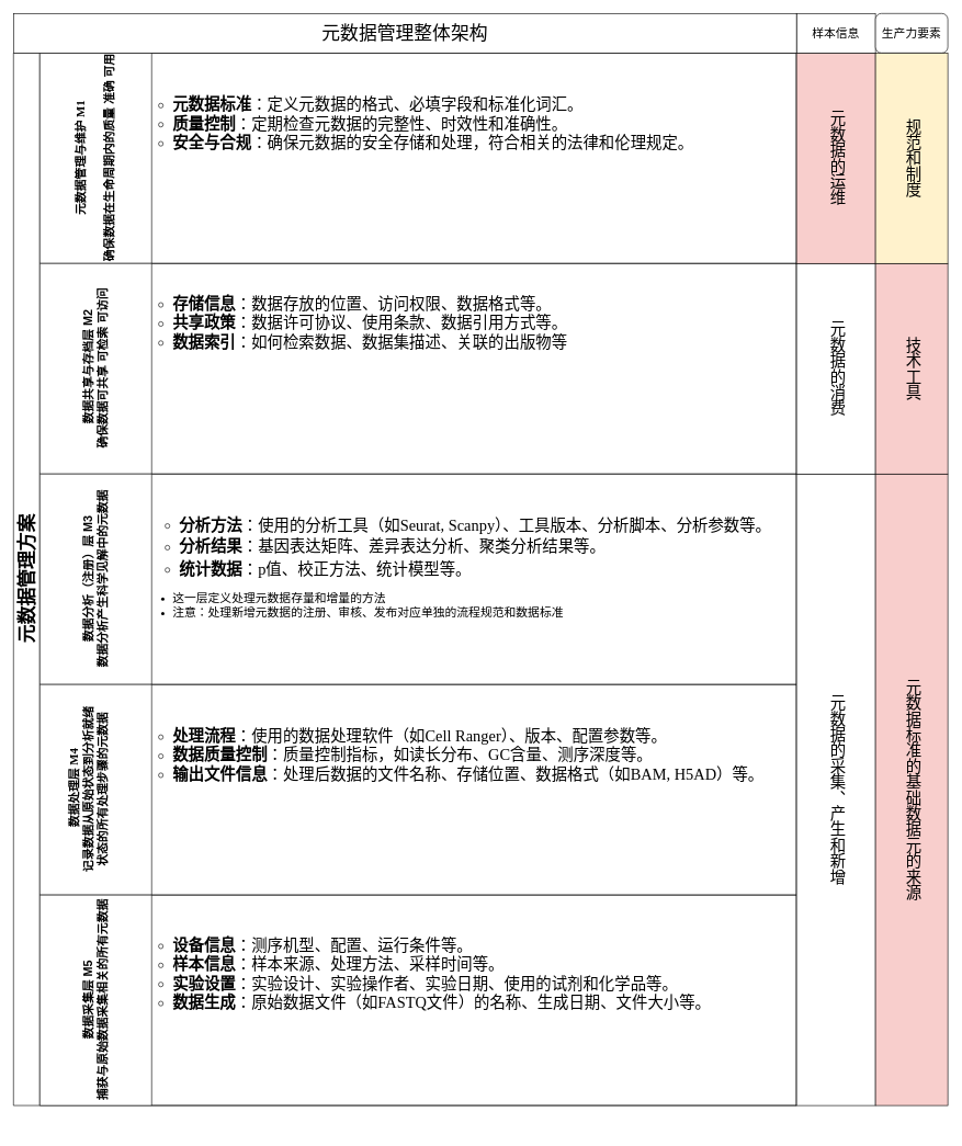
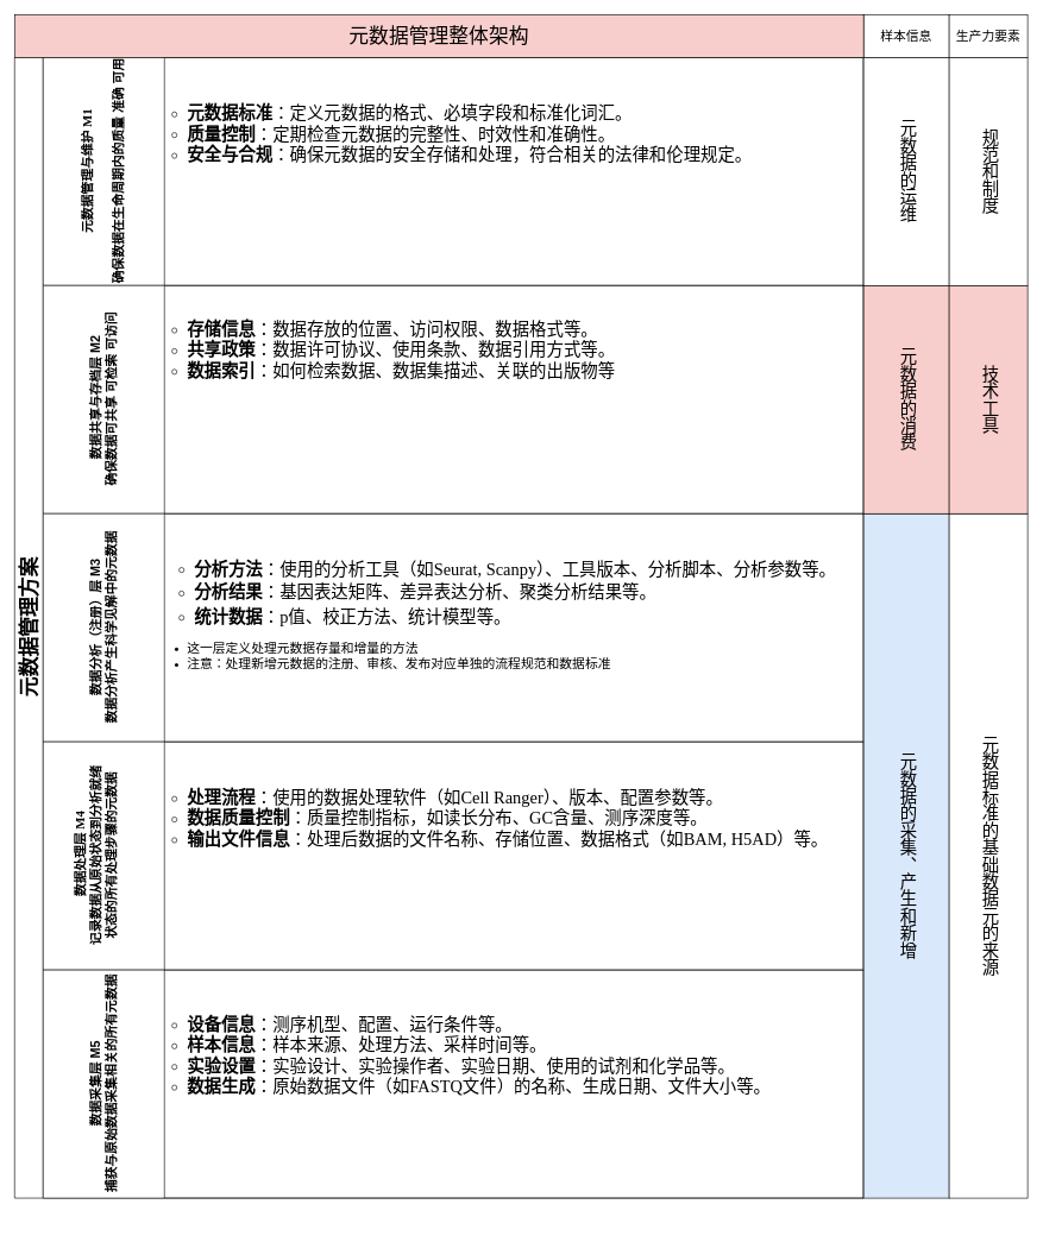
  <mxCell id="0" />
  <mxCell id="1" parent="0" />
  <mxCell id="2" value="元数据管理方案" style="swimlane;childLayout=stackLayout;resizeParent=1;resizeParentMax=0;horizontal=0;startSize=40;horizontalStack=0;html=1;fontSize=28;" vertex="1" parent="1"><mxGeometry x="20" y="80" width="1190" height="1600" as="geometry" /></mxCell>
  <mxCell id="3" value="&lt;br style=&quot;font-size: 18px;&quot;&gt;&lt;br style=&quot;font-size: 18px;&quot;&gt;&lt;br style=&quot;font-size: 18px;&quot;&gt;&lt;p style=&quot;margin: 0in; font-family: &amp;quot;Microsoft YaHei&amp;quot;; font-size: 18px;&quot;&gt;&lt;span style=&quot;font-weight: bold; font-size: 18px;&quot;&gt;元数据管理与维护 M1&lt;br style=&quot;font-size: 18px;&quot;&gt;&lt;/span&gt;&lt;/p&gt;&lt;br style=&quot;font-size: 18px;&quot;&gt;确保数据在生命周期内的质量 准确 可用&lt;br style=&quot;font-size: 18px;&quot;&gt;&lt;br style=&quot;font-size: 18px;&quot;&gt;&lt;br style=&quot;font-size: 18px;&quot;&gt;&lt;div style=&quot;font-size: 18px;&quot;&gt;&lt;br style=&quot;font-size: 18px;&quot;&gt;&lt;/div&gt;" style="swimlane;startSize=170;horizontal=0;html=1;fontSize=18;" vertex="1" parent="2"><mxGeometry x="40" width="1150" height="320" as="geometry" /></mxCell>
  <mxCell id="4" value="&lt;div align=&quot;left&quot; style=&quot;font-size: 24px;&quot;&gt;&lt;ul type=&quot;circle&quot; style=&quot;direction: ltr; unicode-bidi: embed; margin-top: 0in; font-size: 24px;&quot;&gt;&lt;li style=&quot;margin-top: 0px; margin-bottom: 0px; vertical-align: middle; font-size: 24px;&quot;&gt;&lt;span style=&quot;font-weight: bold; font-family: &amp;quot;Microsoft YaHei&amp;quot;; font-size: 24px;&quot;&gt;元数据标准&lt;/span&gt;&lt;span style=&quot;font-family: &amp;quot;Microsoft YaHei&amp;quot;; font-size: 24px;&quot;&gt;：定义元数据的格式、必填字段和标准化词汇。&lt;/span&gt;&lt;/li&gt;&lt;li style=&quot;margin-top: 0px; margin-bottom: 0px; vertical-align: middle; font-size: 24px;&quot;&gt;&lt;span style=&quot;font-weight: bold; font-family: &amp;quot;Microsoft YaHei&amp;quot;; font-size: 24px;&quot;&gt;质量控制&lt;/span&gt;&lt;span style=&quot;font-family: &amp;quot;Microsoft YaHei&amp;quot;; font-size: 24px;&quot;&gt;：定期检查元数据的完整性、时效性和准确性。&lt;/span&gt;&lt;/li&gt;&lt;li style=&quot;margin-top: 0px; margin-bottom: 0px; vertical-align: middle; font-size: 24px;&quot;&gt;&lt;span style=&quot;font-weight: bold; font-family: &amp;quot;Microsoft YaHei&amp;quot;; font-size: 24px;&quot;&gt;安全与合规&lt;/span&gt;&lt;span style=&quot;font-family: &amp;quot;Microsoft YaHei&amp;quot;; font-size: 24px;&quot;&gt;：确保元数据的安全存储和处理，符合相关的法律和伦理规定。&lt;/span&gt;&lt;/li&gt;&lt;/ul&gt;&lt;/div&gt;" style="text;html=1;align=left;verticalAlign=middle;resizable=0;points=[];autosize=1;strokeColor=none;fillColor=none;fontSize=24;" vertex="1" parent="3"><mxGeometry x="160" y="55" width="860" height="130" as="geometry" /></mxCell>
  <mxCell id="5" value="&lt;font style=&quot;font-size: 18px;&quot;&gt;&lt;br&gt;&lt;font style=&quot;font-size: 18px;&quot;&gt;&lt;br&gt;&lt;font style=&quot;font-size: 18px;&quot;&gt;&lt;br&gt;&lt;font style=&quot;font-size: 18px;&quot;&gt;&lt;br&gt;&lt;br&gt;&lt;/font&gt;&lt;/font&gt;&lt;/font&gt;&lt;/font&gt;&lt;p style=&quot;margin: 0in; font-size: 18px;&quot;&gt;&lt;font style=&quot;font-size: 18px;&quot;&gt;&lt;span style=&quot;font-weight:bold;font-family:Calibri&quot;&gt;&lt;span style=&quot;mso-spacerun:yes&quot;&gt;&amp;nbsp;&lt;/span&gt;&lt;/span&gt;&lt;span style=&quot;font-weight:bold;&lt;br/&gt;font-family:&amp;quot;Microsoft YaHei&amp;quot;&quot;&gt;数据共享与存档层 M2&lt;/span&gt;&lt;/font&gt;&lt;/p&gt;&lt;p style=&quot;margin: 0in; font-size: 18px;&quot;&gt;&lt;font style=&quot;font-size: 18px;&quot;&gt;&lt;span style=&quot;font-weight:bold;&lt;br/&gt;font-family:&amp;quot;Microsoft YaHei&amp;quot;&quot;&gt;确保数据可共享 可检索 可访问&lt;br&gt;&lt;/span&gt;&lt;/font&gt;&lt;/p&gt;&lt;font style=&quot;font-size: 18px;&quot;&gt;&lt;br&gt;&lt;br&gt;&lt;br&gt;&lt;br&gt;&lt;/font&gt;&lt;div style=&quot;font-size: 18px;&quot;&gt;&lt;font style=&quot;font-size: 18px;&quot;&gt;&lt;br&gt;&lt;/font&gt;&lt;/div&gt;" style="swimlane;startSize=170;horizontal=0;html=1;align=center;verticalAlign=middle;" vertex="1" parent="2"><mxGeometry x="40" y="320" width="1150" height="320" as="geometry" /></mxCell>
  <mxCell id="6" value="&lt;div align=&quot;left&quot; style=&quot;font-size: 24px;&quot;&gt;&lt;ul type=&quot;circle&quot; style=&quot;direction: ltr; unicode-bidi: embed; margin-top: 0in; font-size: 24px;&quot;&gt;&lt;li style=&quot;margin-top: 0px; margin-bottom: 0px; vertical-align: middle; font-size: 24px;&quot;&gt;&lt;span style=&quot;font-weight: bold; font-family: &amp;quot;Microsoft YaHei&amp;quot;; font-size: 24px;&quot;&gt;存储信息&lt;/span&gt;&lt;span style=&quot;font-family: &amp;quot;Microsoft YaHei&amp;quot;; font-size: 24px;&quot;&gt;：数据存放的位置、访问权限、数据格式等。&lt;/span&gt;&lt;/li&gt;&lt;li style=&quot;margin-top: 0px; margin-bottom: 0px; vertical-align: middle; font-size: 24px;&quot;&gt;&lt;span style=&quot;font-weight: bold; font-family: &amp;quot;Microsoft YaHei&amp;quot;; font-size: 24px;&quot;&gt;共享政策&lt;/span&gt;&lt;span style=&quot;font-family: &amp;quot;Microsoft YaHei&amp;quot;; font-size: 24px;&quot;&gt;：数据许可协议、使用条款、数据引用方式等。&lt;/span&gt;&lt;/li&gt;&lt;li style=&quot;margin-top: 0px; margin-bottom: 0px; vertical-align: middle; font-size: 24px;&quot;&gt;&lt;span style=&quot;font-weight: bold; font-family: &amp;quot;Microsoft YaHei&amp;quot;; font-size: 24px;&quot;&gt;数据索引&lt;/span&gt;&lt;span style=&quot;font-family: &amp;quot;Microsoft YaHei&amp;quot;; font-size: 24px;&quot;&gt;：如何检索数据、数据集描述、关联的出版物等&lt;/span&gt;&lt;/li&gt;&lt;/ul&gt;&lt;/div&gt;" style="text;html=1;align=left;verticalAlign=middle;resizable=0;points=[];autosize=1;strokeColor=none;fillColor=none;fontSize=24;" vertex="1" parent="5"><mxGeometry x="160" y="37.5" width="660" height="130" as="geometry" /></mxCell>
  <mxCell id="7" value="&lt;div style=&quot;font-size: 18px;&quot;&gt;数据分析（注册）层 M3&lt;/div&gt;&lt;div style=&quot;font-size: 18px;&quot;&gt;数据分析产生科学见解中的元数据&lt;br style=&quot;font-size: 18px;&quot;&gt;&lt;/div&gt;" style="swimlane;startSize=170;horizontal=0;html=1;fontSize=18;" vertex="1" parent="2"><mxGeometry x="40" y="640" width="1150" height="320" as="geometry" /></mxCell>
  <mxCell id="8" value="&lt;div align=&quot;left&quot; style=&quot;font-size: 24px;&quot;&gt;&lt;ul type=&quot;circle&quot; style=&quot;direction: ltr; unicode-bidi: embed; margin-top: 0in; line-height: 70%; font-size: 24px;&quot;&gt; &lt;li style=&quot;margin-top: 0px; margin-bottom: 0px; vertical-align: middle; font-size: 24px;&quot;&gt;&lt;font style=&quot;font-size: 24px;&quot;&gt;&lt;span style=&quot;font-weight: bold; font-family: &amp;quot;Microsoft YaHei&amp;quot;; font-size: 24px;&quot;&gt;分析方法&lt;/span&gt;&lt;span style=&quot;font-family: &amp;quot;Microsoft YaHei&amp;quot;; font-size: 24px;&quot;&gt;：使用的分析工具（如&lt;/span&gt;&lt;span style=&quot;font-family: Calibri; font-size: 24px;&quot;&gt;Seurat, Scanpy&lt;/span&gt;&lt;span style=&quot;font-family: &amp;quot;Microsoft YaHei&amp;quot;; font-size: 24px;&quot;&gt;）、工具版本、分析脚本、分析参数等。&lt;/span&gt;&lt;/font&gt;&lt;/li&gt;&lt;font style=&quot;font-size: 24px;&quot;&gt;&lt;br style=&quot;font-size: 24px;&quot;&gt;&lt;/font&gt; &lt;li style=&quot;margin-top: 0px; margin-bottom: 0px; vertical-align: middle; font-size: 24px;&quot;&gt;&lt;font style=&quot;font-size: 24px;&quot;&gt;&lt;span style=&quot;font-weight: bold; font-family: &amp;quot;Microsoft YaHei&amp;quot;; font-size: 24px;&quot;&gt;分析结果&lt;/span&gt;&lt;span style=&quot;font-family: &amp;quot;Microsoft YaHei&amp;quot;; font-size: 24px;&quot;&gt;：基因表达矩阵、差异表达分析、聚类分析结果等。&lt;/span&gt;&lt;/font&gt;&lt;/li&gt;&lt;font style=&quot;font-size: 24px;&quot;&gt;&lt;br style=&quot;font-size: 24px;&quot;&gt;&lt;/font&gt; &lt;li style=&quot;margin-top: 0px; margin-bottom: 0px; vertical-align: middle; font-size: 24px;&quot;&gt;&lt;font style=&quot;font-size: 24px;&quot;&gt;&lt;span style=&quot;font-weight: bold; font-family: &amp;quot;Microsoft YaHei&amp;quot;; font-size: 24px;&quot;&gt;统计数据&lt;/span&gt;&lt;span style=&quot;font-family: &amp;quot;Microsoft YaHei&amp;quot;; font-size: 24px;&quot;&gt;：&lt;/span&gt;&lt;span style=&quot;font-family: Calibri; font-size: 24px;&quot;&gt;p&lt;/span&gt;&lt;span style=&quot;font-family: &amp;quot;Microsoft YaHei&amp;quot;; font-size: 24px;&quot;&gt;值、校正方法、统计模型等。&lt;/span&gt;&lt;/font&gt;&lt;/li&gt;&lt;/ul&gt;&lt;/div&gt;" style="text;html=1;align=left;verticalAlign=middle;resizable=0;points=[];autosize=1;strokeColor=none;fillColor=none;fontSize=24;" vertex="1" parent="7"><mxGeometry x="170" y="57.5" width="1000" height="130" as="geometry" /></mxCell>
  <mxCell id="9" value="&lt;ul style=&quot;font-size: 18px;&quot;&gt;&lt;li align=&quot;left&quot; style=&quot;font-size: 18px;&quot;&gt;这一层定义处理元数据存量和增量的方法&lt;/li&gt;&lt;li align=&quot;left&quot; style=&quot;font-size: 18px;&quot;&gt;注意：处理新增元数据的注册、审核、发布对应单独的流程规范和数据标准&lt;br&gt;&lt;/li&gt;&lt;/ul&gt;" style="text;html=1;align=left;verticalAlign=middle;resizable=0;points=[];autosize=1;strokeColor=none;fillColor=none;fontSize=18;" vertex="1" parent="7"><mxGeometry x="160" y="150" width="660" height="100" as="geometry" /></mxCell>
  <mxCell id="10" value="&lt;font style=&quot;font-size: 18px;&quot;&gt;&lt;br style=&quot;font-size: 18px;&quot;&gt;&lt;/font&gt;&lt;p style=&quot;margin: 0in; font-size: 18px;&quot;&gt;&lt;font style=&quot;font-size: 18px;&quot;&gt;&lt;span style=&quot;font-weight: bold; font-family: Calibri; font-size: 18px;&quot;&gt;&amp;nbsp;&lt;/span&gt;&lt;span style=&quot;font-family: &amp;quot;Microsoft YaHei&amp;quot;; font-size: 18px;&quot;&gt;数据处理层 M4&lt;/span&gt;&lt;/font&gt;&lt;/p&gt;&lt;p style=&quot;margin: 0in; font-size: 18px;&quot;&gt;&lt;font style=&quot;font-size: 18px;&quot;&gt;记录数据从原始状态到分析就绪&lt;/font&gt;&lt;/p&gt;&lt;p style=&quot;margin: 0in; font-size: 18px;&quot;&gt;&lt;font style=&quot;font-size: 18px;&quot;&gt;状态的所有处理步骤的元数据&lt;/font&gt;&lt;/p&gt;&lt;font style=&quot;font-size: 18px;&quot;&gt;&lt;br style=&quot;font-size: 18px;&quot;&gt;&lt;/font&gt;&lt;div style=&quot;font-size: 18px;&quot;&gt;&lt;font style=&quot;font-size: 18px;&quot;&gt;&lt;br style=&quot;font-size: 18px;&quot;&gt;&lt;/font&gt;&lt;/div&gt;" style="swimlane;startSize=170;horizontal=0;html=1;fontSize=18;" vertex="1" parent="2"><mxGeometry x="40" y="960" width="1150" height="320" as="geometry" /></mxCell>
  <mxCell id="11" value="&lt;div align=&quot;left&quot; style=&quot;font-size: 24px;&quot;&gt;&lt;ul type=&quot;circle&quot; style=&quot;direction: ltr; unicode-bidi: embed; margin-top: 0in; font-size: 24px;&quot;&gt;&lt;li style=&quot;margin-top: 0px; margin-bottom: 0px; vertical-align: middle; font-size: 24px;&quot;&gt;&lt;span style=&quot;font-weight: bold; font-family: &amp;quot;Microsoft YaHei&amp;quot;; font-size: 24px;&quot;&gt;处理流程&lt;/span&gt;&lt;span style=&quot;font-family: &amp;quot;Microsoft YaHei&amp;quot;; font-size: 24px;&quot;&gt;：使用的数据处理软件（如&lt;/span&gt;&lt;span style=&quot;font-family: Calibri; font-size: 24px;&quot;&gt;Cell Ranger&lt;/span&gt;&lt;span style=&quot;font-family: &amp;quot;Microsoft YaHei&amp;quot;; font-size: 24px;&quot;&gt;）、版本、配置参数等。&lt;/span&gt;&lt;/li&gt;&lt;li style=&quot;margin-top: 0px; margin-bottom: 0px; vertical-align: middle; font-size: 24px;&quot;&gt;&lt;span style=&quot;font-weight: bold; font-family: &amp;quot;Microsoft YaHei&amp;quot;; font-size: 24px;&quot;&gt;数据质量控制&lt;/span&gt;&lt;span style=&quot;font-family: &amp;quot;Microsoft YaHei&amp;quot;; font-size: 24px;&quot;&gt;：质量控制指标，如读长分布、&lt;/span&gt;&lt;span style=&quot;font-family: Calibri; font-size: 24px;&quot;&gt;GC&lt;/span&gt;&lt;span style=&quot;font-family: &amp;quot;Microsoft YaHei&amp;quot;; font-size: 24px;&quot;&gt;含量、测序深度等。&lt;/span&gt;&lt;/li&gt;&lt;li style=&quot;margin-top: 0px; margin-bottom: 0px; vertical-align: middle; font-size: 24px;&quot;&gt;&lt;span style=&quot;font-weight: bold; font-family: &amp;quot;Microsoft YaHei&amp;quot;; font-size: 24px;&quot;&gt;输出文件信息&lt;/span&gt;&lt;span style=&quot;font-family: &amp;quot;Microsoft YaHei&amp;quot;; font-size: 24px;&quot;&gt;：处理后数据的文件名称、存储位置、数据格式（如&lt;/span&gt;&lt;span style=&quot;font-family: Calibri; font-size: 24px;&quot;&gt;BAM, H5AD&lt;/span&gt;&lt;span style=&quot;font-family: &amp;quot;Microsoft YaHei&amp;quot;; font-size: 24px;&quot;&gt;）等。&lt;/span&gt;&lt;/li&gt;&lt;/ul&gt;&lt;/div&gt;" style="text;html=1;align=left;verticalAlign=middle;resizable=0;points=[];autosize=1;strokeColor=none;fillColor=none;fontSize=24;" vertex="1" parent="10"><mxGeometry x="160" y="55" width="960" height="130" as="geometry" /></mxCell>
  <mxCell id="12" value="&lt;div style=&quot;font-size: 18px;&quot;&gt; 数据采集层 M5&lt;/div&gt;&lt;div style=&quot;font-size: 18px;&quot;&gt;捕获与原始数据采集相关的所有元数据&lt;/div&gt;" style="swimlane;startSize=170;horizontal=0;html=1;fontSize=18;" vertex="1" parent="2"><mxGeometry x="40" y="1280" width="1150" height="320" as="geometry" /></mxCell>
  <mxCell id="13" value="&lt;div align=&quot;left&quot; style=&quot;font-size: 24px;&quot;&gt;&lt;br style=&quot;font-size: 24px;&quot;&gt;&lt;ul type=&quot;circle&quot; style=&quot;direction: ltr; unicode-bidi: embed; margin-top: 0in; font-size: 24px;&quot;&gt;&lt;li style=&quot;margin-top: 0px; margin-bottom: 0px; vertical-align: middle; font-size: 24px;&quot;&gt;&lt;div style=&quot;font-size: 24px;&quot;&gt;&lt;span style=&quot;font-weight: bold; font-family: &amp;quot;Microsoft YaHei&amp;quot;; font-size: 24px;&quot;&gt;设备信息&lt;/span&gt;&lt;span style=&quot;font-family: &amp;quot;Microsoft YaHei&amp;quot;; font-size: 24px;&quot;&gt;：测序机型、配置、运行条件等。&lt;/span&gt;&lt;/div&gt;&lt;/li&gt;&lt;li style=&quot;margin-top: 0px; margin-bottom: 0px; vertical-align: middle; font-size: 24px;&quot;&gt;&lt;span style=&quot;font-weight: bold; font-family: &amp;quot;Microsoft YaHei&amp;quot;; font-size: 24px;&quot;&gt;样本信息&lt;/span&gt;&lt;span style=&quot;font-family: &amp;quot;Microsoft YaHei&amp;quot;; font-size: 24px;&quot;&gt;：样本来源、处理方法、采样时间等。&lt;/span&gt;&lt;/li&gt;&lt;li style=&quot;margin-top: 0px; margin-bottom: 0px; vertical-align: middle; font-size: 24px;&quot;&gt;&lt;span style=&quot;font-weight: bold; font-family: &amp;quot;Microsoft YaHei&amp;quot;; font-size: 24px;&quot;&gt;实验设置&lt;/span&gt;&lt;span style=&quot;font-family: &amp;quot;Microsoft YaHei&amp;quot;; font-size: 24px;&quot;&gt;：实验设计、实验操作者、实验日期、使用的试剂和化学品等。&lt;/span&gt;&lt;/li&gt;&lt;li style=&quot;margin-top: 0px; margin-bottom: 0px; vertical-align: middle; font-size: 24px;&quot;&gt;&lt;span style=&quot;font-weight: bold; font-family: &amp;quot;Microsoft YaHei&amp;quot;; font-size: 24px;&quot;&gt;数据生成&lt;/span&gt;&lt;span style=&quot;font-family: &amp;quot;Microsoft YaHei&amp;quot;; font-size: 24px;&quot;&gt;：原始数据文件（如&lt;/span&gt;&lt;span style=&quot;font-family: Calibri; font-size: 24px;&quot;&gt;FASTQ&lt;/span&gt;&lt;span style=&quot;font-family: &amp;quot;Microsoft YaHei&amp;quot;; font-size: 24px;&quot;&gt;文件）的名称、生成日期、文件大小等。&lt;/span&gt;&lt;/li&gt;&lt;/ul&gt;&lt;br style=&quot;font-size: 24px;&quot;&gt;&lt;br style=&quot;font-size: 24px;&quot;&gt;&lt;br style=&quot;font-size: 24px;&quot;&gt;&lt;br style=&quot;font-size: 24px;&quot;&gt;&lt;/div&gt;&lt;div align=&quot;left&quot; style=&quot;font-size: 24px;&quot;&gt;&lt;br style=&quot;font-size: 24px;&quot;&gt;&lt;/div&gt;" style="text;html=1;align=left;verticalAlign=middle;resizable=0;points=[];autosize=1;strokeColor=none;fillColor=none;fontSize=24;" vertex="1" parent="12"><mxGeometry x="160" y="20" width="890" height="340" as="geometry" /></mxCell>
- <mxCell id="14" value="元数据的采集、产生和新增" style="rounded=0;whiteSpace=wrap;html=1;fontSize=24;textDirection=vertical-lr;" vertex="1" parent="1"><mxGeometry x="1210" y="720" width="120" height="960" as="geometry" /></mxCell>
- <mxCell id="15" value="元数据的消费" style="rounded=0;whiteSpace=wrap;html=1;textDirection=vertical-lr;fontSize=24;" vertex="1" parent="1"><mxGeometry x="1210" y="400" width="120" height="320" as="geometry" /></mxCell>
- <mxCell id="16" value="元数据的运维" style="rounded=0;whiteSpace=wrap;html=1;textDirection=vertical-lr;fontSize=24;fillColor=#f8cecc;" vertex="1" parent="1"><mxGeometry x="1210" y="80" width="120" height="320" as="geometry" /></mxCell>
- <mxCell id="17" value="元数据标准的基础数据元的来源" style="rounded=0;whiteSpace=wrap;html=1;textDirection=vertical-lr;fontSize=24;fillColor=#f8cecc;" vertex="1" parent="1"><mxGeometry x="1330" y="720" width="110" height="960" as="geometry" /></mxCell>
+ <mxCell id="14" value="元数据的采集、产生和新增" style="rounded=0;whiteSpace=wrap;html=1;fontSize=24;textDirection=vertical-lr;fillColor=#dae8fc;" vertex="1" parent="1"><mxGeometry x="1210" y="720" width="120" height="960" as="geometry" /></mxCell>
+ <mxCell id="15" value="元数据的消费" style="rounded=0;whiteSpace=wrap;html=1;textDirection=vertical-lr;fontSize=24;fillColor=#f8cecc;" vertex="1" parent="1"><mxGeometry x="1210" y="400" width="120" height="320" as="geometry" /></mxCell>
+ <mxCell id="16" value="元数据的运维" style="rounded=0;whiteSpace=wrap;html=1;textDirection=vertical-lr;fontSize=24;" vertex="1" parent="1"><mxGeometry x="1210" y="80" width="120" height="320" as="geometry" /></mxCell>
+ <mxCell id="17" value="元数据标准的基础数据元的来源" style="rounded=0;whiteSpace=wrap;html=1;textDirection=vertical-lr;fontSize=24;" vertex="1" parent="1"><mxGeometry x="1330" y="720" width="110" height="960" as="geometry" /></mxCell>
  <mxCell id="18" value="技术工具" style="rounded=0;whiteSpace=wrap;html=1;textDirection=vertical-lr;fontSize=24;fillColor=#f8cecc;" vertex="1" parent="1"><mxGeometry x="1330" y="400" width="110" height="320" as="geometry" /></mxCell>
- <mxCell id="19" value="规范和制度" style="rounded=0;whiteSpace=wrap;html=1;textDirection=vertical-lr;fontSize=24;fillColor=#fff2cc;" vertex="1" parent="1"><mxGeometry x="1330" y="80" width="110" height="320" as="geometry" /></mxCell>
+ <mxCell id="19" value="规范和制度" style="rounded=0;whiteSpace=wrap;html=1;textDirection=vertical-lr;fontSize=24;" vertex="1" parent="1"><mxGeometry x="1330" y="80" width="110" height="320" as="geometry" /></mxCell>
  <mxCell id="20" value="样本信息" style="rounded=0;whiteSpace=wrap;html=1;fontSize=18;" vertex="1" parent="1"><mxGeometry x="1210" y="20" width="120" height="60" as="geometry" /></mxCell>
- <mxCell id="21" value="生产力要素" style="whiteSpace=wrap;html=1;fontSize=18;rounded=1;" vertex="1" parent="1"><mxGeometry x="1330" y="20" width="110" height="60" as="geometry" /></mxCell>
- <mxCell id="22" value="元数据管理整体架构" style="rounded=0;whiteSpace=wrap;html=1;fontSize=28;" vertex="1" parent="1"><mxGeometry x="20" y="20" width="1190" height="60" as="geometry" /></mxCell>
+ <mxCell id="21" value="生产力要素" style="rounded=0;whiteSpace=wrap;html=1;fontSize=18;" vertex="1" parent="1"><mxGeometry x="1330" y="20" width="110" height="60" as="geometry" /></mxCell>
+ <mxCell id="22" value="元数据管理整体架构" style="rounded=0;whiteSpace=wrap;html=1;fontSize=28;fillColor=#f8cecc;" vertex="1" parent="1"><mxGeometry x="20" y="20" width="1190" height="60" as="geometry" /></mxCell>
